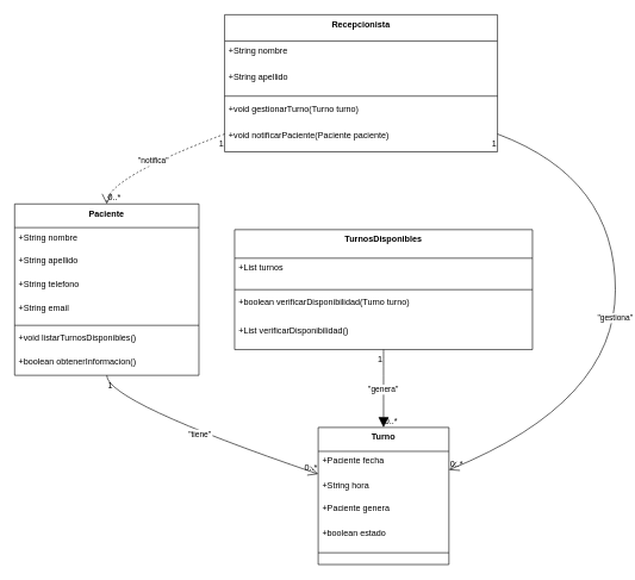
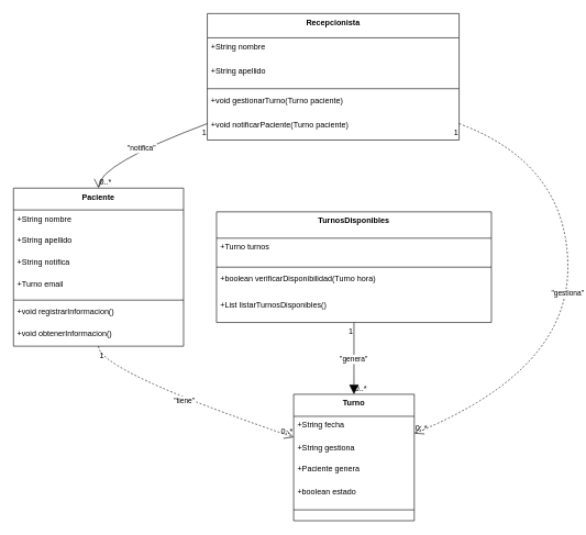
  <mxCell id="0" />
  <mxCell id="1" parent="0" />
  <mxCell id="2" value="Paciente" style="swimlane;fontStyle=1;align=center;verticalAlign=top;childLayout=stackLayout;horizontal=1;startSize=33.143;horizontalStack=0;resizeParent=1;resizeParentMax=0;resizeLast=0;collapsible=0;marginBottom=0;" vertex="1" parent="1"><mxGeometry x="20" y="285" width="258" height="240" as="geometry" /></mxCell>
  <mxCell id="3" value="+String nombre" style="text;strokeColor=none;fillColor=none;align=left;verticalAlign=top;spacingLeft=4;spacingRight=4;overflow=hidden;rotatable=0;points=[[0,0.5],[1,0.5]];portConstraint=eastwest;" vertex="1" parent="2"><mxGeometry y="33" width="258" height="33" as="geometry" /></mxCell>
  <mxCell id="4" value="+String apellido" style="text;strokeColor=none;fillColor=none;align=left;verticalAlign=top;spacingLeft=4;spacingRight=4;overflow=hidden;rotatable=0;points=[[0,0.5],[1,0.5]];portConstraint=eastwest;" vertex="1" parent="2"><mxGeometry y="66" width="258" height="33" as="geometry" /></mxCell>
- <mxCell id="5" value="+String telefono" style="text;strokeColor=none;fillColor=none;align=left;verticalAlign=top;spacingLeft=4;spacingRight=4;overflow=hidden;rotatable=0;points=[[0,0.5],[1,0.5]];portConstraint=eastwest;" vertex="1" parent="2"><mxGeometry y="99" width="258" height="33" as="geometry" /></mxCell>
- <mxCell id="6" value="+String email" style="text;strokeColor=none;fillColor=none;align=left;verticalAlign=top;spacingLeft=4;spacingRight=4;overflow=hidden;rotatable=0;points=[[0,0.5],[1,0.5]];portConstraint=eastwest;" vertex="1" parent="2"><mxGeometry y="133" width="258" height="33" as="geometry" /></mxCell>
+ <mxCell id="5" value="+String notifica" style="text;strokeColor=none;fillColor=none;align=left;verticalAlign=top;spacingLeft=4;spacingRight=4;overflow=hidden;rotatable=0;points=[[0,0.5],[1,0.5]];portConstraint=eastwest;" vertex="1" parent="2"><mxGeometry y="99" width="258" height="33" as="geometry" /></mxCell>
+ <mxCell id="6" value="+Turno email" style="text;strokeColor=none;fillColor=none;align=left;verticalAlign=top;spacingLeft=4;spacingRight=4;overflow=hidden;rotatable=0;points=[[0,0.5],[1,0.5]];portConstraint=eastwest;" vertex="1" parent="2"><mxGeometry y="133" width="258" height="33" as="geometry" /></mxCell>
  <mxCell id="7" style="line;strokeWidth=1;fillColor=none;align=left;verticalAlign=middle;spacingTop=-1;spacingLeft=3;spacingRight=3;rotatable=0;labelPosition=right;points=[];portConstraint=eastwest;strokeColor=inherit;" vertex="1" parent="2"><mxGeometry y="166" width="258" height="8" as="geometry" /></mxCell>
- <mxCell id="8" value="+void listarTurnosDisponibles()" style="text;strokeColor=none;fillColor=none;align=left;verticalAlign=top;spacingLeft=4;spacingRight=4;overflow=hidden;rotatable=0;points=[[0,0.5],[1,0.5]];portConstraint=eastwest;" vertex="1" parent="2"><mxGeometry y="174" width="258" height="33" as="geometry" /></mxCell>
- <mxCell id="9" value="+boolean obtenerInformacion()" style="text;strokeColor=none;fillColor=none;align=left;verticalAlign=top;spacingLeft=4;spacingRight=4;overflow=hidden;rotatable=0;points=[[0,0.5],[1,0.5]];portConstraint=eastwest;" vertex="1" parent="2"><mxGeometry y="207" width="258" height="33" as="geometry" /></mxCell>
+ <mxCell id="8" value="+void registrarInformacion()" style="text;strokeColor=none;fillColor=none;align=left;verticalAlign=top;spacingLeft=4;spacingRight=4;overflow=hidden;rotatable=0;points=[[0,0.5],[1,0.5]];portConstraint=eastwest;" vertex="1" parent="2"><mxGeometry y="174" width="258" height="33" as="geometry" /></mxCell>
+ <mxCell id="9" value="+void obtenerInformacion()" style="text;strokeColor=none;fillColor=none;align=left;verticalAlign=top;spacingLeft=4;spacingRight=4;overflow=hidden;rotatable=0;points=[[0,0.5],[1,0.5]];portConstraint=eastwest;" vertex="1" parent="2"><mxGeometry y="207" width="258" height="33" as="geometry" /></mxCell>
  <mxCell id="10" value="TurnosDisponibles" style="swimlane;fontStyle=1;align=center;verticalAlign=top;childLayout=stackLayout;horizontal=1;startSize=40;horizontalStack=0;resizeParent=1;resizeParentMax=0;resizeLast=0;collapsible=0;marginBottom=0;" vertex="1" parent="1"><mxGeometry x="328" y="321" width="417" height="168" as="geometry" /></mxCell>
- <mxCell id="11" value="+List turnos" style="text;strokeColor=none;fillColor=none;align=left;verticalAlign=top;spacingLeft=4;spacingRight=4;overflow=hidden;rotatable=0;points=[[0,0.5],[1,0.5]];portConstraint=eastwest;" vertex="1" parent="10"><mxGeometry y="40" width="417" height="40" as="geometry" /></mxCell>
+ <mxCell id="11" value="+Turno turnos" style="text;strokeColor=none;fillColor=none;align=left;verticalAlign=top;spacingLeft=4;spacingRight=4;overflow=hidden;rotatable=0;points=[[0,0.5],[1,0.5]];portConstraint=eastwest;" vertex="1" parent="10"><mxGeometry y="40" width="417" height="40" as="geometry" /></mxCell>
  <mxCell id="12" style="line;strokeWidth=1;fillColor=none;align=left;verticalAlign=middle;spacingTop=-1;spacingLeft=3;spacingRight=3;rotatable=0;labelPosition=right;points=[];portConstraint=eastwest;strokeColor=inherit;" vertex="1" parent="10"><mxGeometry y="80" width="417" height="8" as="geometry" /></mxCell>
- <mxCell id="13" value="+boolean verificarDisponibilidad(Turno turno)" style="text;strokeColor=none;fillColor=none;align=left;verticalAlign=top;spacingLeft=4;spacingRight=4;overflow=hidden;rotatable=0;points=[[0,0.5],[1,0.5]];portConstraint=eastwest;" vertex="1" parent="10"><mxGeometry y="88" width="417" height="40" as="geometry" /></mxCell>
- <mxCell id="14" value="+List verificarDisponibilidad()" style="text;strokeColor=none;fillColor=none;align=left;verticalAlign=top;spacingLeft=4;spacingRight=4;overflow=hidden;rotatable=0;points=[[0,0.5],[1,0.5]];portConstraint=eastwest;" vertex="1" parent="10"><mxGeometry y="128" width="417" height="40" as="geometry" /></mxCell>
+ <mxCell id="13" value="+boolean verificarDisponibilidad(Turno hora)" style="text;strokeColor=none;fillColor=none;align=left;verticalAlign=top;spacingLeft=4;spacingRight=4;overflow=hidden;rotatable=0;points=[[0,0.5],[1,0.5]];portConstraint=eastwest;" vertex="1" parent="10"><mxGeometry y="88" width="417" height="40" as="geometry" /></mxCell>
+ <mxCell id="14" value="+List listarTurnosDisponibles()" style="text;strokeColor=none;fillColor=none;align=left;verticalAlign=top;spacingLeft=4;spacingRight=4;overflow=hidden;rotatable=0;points=[[0,0.5],[1,0.5]];portConstraint=eastwest;" vertex="1" parent="10"><mxGeometry y="128" width="417" height="40" as="geometry" /></mxCell>
  <mxCell id="15" value="Recepcionista" style="swimlane;fontStyle=1;align=center;verticalAlign=top;childLayout=stackLayout;horizontal=1;startSize=36.8;horizontalStack=0;resizeParent=1;resizeParentMax=0;resizeLast=0;collapsible=0;marginBottom=0;" vertex="1" parent="1"><mxGeometry x="314" y="20" width="382" height="192" as="geometry" /></mxCell>
  <mxCell id="16" value="+String nombre" style="text;strokeColor=none;fillColor=none;align=left;verticalAlign=top;spacingLeft=4;spacingRight=4;overflow=hidden;rotatable=0;points=[[0,0.5],[1,0.5]];portConstraint=eastwest;" vertex="1" parent="15"><mxGeometry y="37" width="382" height="37" as="geometry" /></mxCell>
  <mxCell id="17" value="+String apellido" style="text;strokeColor=none;fillColor=none;align=left;verticalAlign=top;spacingLeft=4;spacingRight=4;overflow=hidden;rotatable=0;points=[[0,0.5],[1,0.5]];portConstraint=eastwest;" vertex="1" parent="15"><mxGeometry y="74" width="382" height="37" as="geometry" /></mxCell>
  <mxCell id="18" style="line;strokeWidth=1;fillColor=none;align=left;verticalAlign=middle;spacingTop=-1;spacingLeft=3;spacingRight=3;rotatable=0;labelPosition=right;points=[];portConstraint=eastwest;strokeColor=inherit;" vertex="1" parent="15"><mxGeometry y="110" width="382" height="8" as="geometry" /></mxCell>
- <mxCell id="19" value="+void gestionarTurno(Turno turno)" style="text;strokeColor=none;fillColor=none;align=left;verticalAlign=top;spacingLeft=4;spacingRight=4;overflow=hidden;rotatable=0;points=[[0,0.5],[1,0.5]];portConstraint=eastwest;" vertex="1" parent="15"><mxGeometry y="118" width="382" height="37" as="geometry" /></mxCell>
- <mxCell id="20" value="+void notificarPaciente(Paciente paciente)" style="text;strokeColor=none;fillColor=none;align=left;verticalAlign=top;spacingLeft=4;spacingRight=4;overflow=hidden;rotatable=0;points=[[0,0.5],[1,0.5]];portConstraint=eastwest;" vertex="1" parent="15"><mxGeometry y="155" width="382" height="37" as="geometry" /></mxCell>
+ <mxCell id="19" value="+void gestionarTurno(Turno paciente)" style="text;strokeColor=none;fillColor=none;align=left;verticalAlign=top;spacingLeft=4;spacingRight=4;overflow=hidden;rotatable=0;points=[[0,0.5],[1,0.5]];portConstraint=eastwest;" vertex="1" parent="15"><mxGeometry y="118" width="382" height="37" as="geometry" /></mxCell>
+ <mxCell id="20" value="+void notificarPaciente(Turno paciente)" style="text;strokeColor=none;fillColor=none;align=left;verticalAlign=top;spacingLeft=4;spacingRight=4;overflow=hidden;rotatable=0;points=[[0,0.5],[1,0.5]];portConstraint=eastwest;" vertex="1" parent="15"><mxGeometry y="155" width="382" height="37" as="geometry" /></mxCell>
  <mxCell id="21" value="Turno" style="swimlane;fontStyle=1;align=center;verticalAlign=top;childLayout=stackLayout;horizontal=1;startSize=33.455;horizontalStack=0;resizeParent=1;resizeParentMax=0;resizeLast=0;collapsible=0;marginBottom=0;" vertex="1" parent="1"><mxGeometry x="445" y="598" width="183" height="192" as="geometry" /></mxCell>
- <mxCell id="22" value="+Paciente fecha" style="text;strokeColor=none;fillColor=none;align=left;verticalAlign=top;spacingLeft=4;spacingRight=4;overflow=hidden;rotatable=0;points=[[0,0.5],[1,0.5]];portConstraint=eastwest;" vertex="1" parent="21"><mxGeometry y="33" width="183" height="33" as="geometry" /></mxCell>
- <mxCell id="23" value="+String hora" style="text;strokeColor=none;fillColor=none;align=left;verticalAlign=top;spacingLeft=4;spacingRight=4;overflow=hidden;rotatable=0;points=[[0,0.5],[1,0.5]];portConstraint=eastwest;" vertex="1" parent="21"><mxGeometry y="67" width="183" height="33" as="geometry" /></mxCell>
+ <mxCell id="22" value="+String fecha" style="text;strokeColor=none;fillColor=none;align=left;verticalAlign=top;spacingLeft=4;spacingRight=4;overflow=hidden;rotatable=0;points=[[0,0.5],[1,0.5]];portConstraint=eastwest;" vertex="1" parent="21"><mxGeometry y="33" width="183" height="33" as="geometry" /></mxCell>
+ <mxCell id="23" value="+String gestiona" style="text;strokeColor=none;fillColor=none;align=left;verticalAlign=top;spacingLeft=4;spacingRight=4;overflow=hidden;rotatable=0;points=[[0,0.5],[1,0.5]];portConstraint=eastwest;" vertex="1" parent="21"><mxGeometry y="67" width="183" height="33" as="geometry" /></mxCell>
  <mxCell id="24" value="+Paciente genera" style="text;strokeColor=none;fillColor=none;align=left;verticalAlign=top;spacingLeft=4;spacingRight=4;overflow=hidden;rotatable=0;points=[[0,0.5],[1,0.5]];portConstraint=eastwest;" vertex="1" parent="21"><mxGeometry y="100" width="183" height="33" as="geometry" /></mxCell>
  <mxCell id="25" value="+boolean estado" style="text;strokeColor=none;fillColor=none;align=left;verticalAlign=top;spacingLeft=4;spacingRight=4;overflow=hidden;rotatable=0;points=[[0,0.5],[1,0.5]];portConstraint=eastwest;" vertex="1" parent="21"><mxGeometry y="134" width="183" height="33" as="geometry" /></mxCell>
  <mxCell id="26" style="line;strokeWidth=1;fillColor=none;align=left;verticalAlign=middle;spacingTop=-1;spacingLeft=3;spacingRight=3;rotatable=0;labelPosition=right;points=[];portConstraint=eastwest;strokeColor=inherit;" vertex="1" parent="21"><mxGeometry y="167" width="183" height="17" as="geometry" /></mxCell>
- <mxCell id="27" value="&quot;tiene&quot;" style="curved=1;startArrow=none;endArrow=open;endSize=12;exitX=0.5;exitY=1;entryX=0;entryY=0.34;" edge="1" parent="1" source="2" target="21"><mxGeometry relative="1" as="geometry"><Array as="points"><mxPoint x="149" y="562" /></Array></mxGeometry></mxCell>
+ <mxCell id="27" value="&quot;tiene&quot;" style="curved=1;startArrow=none;endArrow=open;endSize=12;exitX=0.5;exitY=1;entryX=0;entryY=0.34;dashed=1;" edge="1" parent="1" source="2" target="21"><mxGeometry relative="1" as="geometry"><Array as="points"><mxPoint x="149" y="562" /></Array></mxGeometry></mxCell>
  <mxCell id="28" value="1" style="edgeLabel;resizable=0;labelBackgroundColor=none;fontSize=12;align=left;verticalAlign=top;" vertex="1" parent="27"><mxGeometry x="-1" relative="1" as="geometry" /></mxCell>
  <mxCell id="29" value="0..*" style="edgeLabel;resizable=0;labelBackgroundColor=none;fontSize=12;align=right;verticalAlign=bottom;" vertex="1" parent="27"><mxGeometry x="1" relative="1" as="geometry" /></mxCell>
  <mxCell id="30" value="&quot;genera&quot;" style="curved=1;startArrow=none;endArrow=block;endSize=12;exitX=0.5;exitY=1;entryX=0.5;entryY=0;" edge="1" parent="1" source="10" target="21"><mxGeometry relative="1" as="geometry"><Array as="points" /></mxGeometry></mxCell>
  <mxCell id="31" value="1" style="edgeLabel;resizable=0;labelBackgroundColor=none;fontSize=12;align=right;verticalAlign=top;" vertex="1" parent="30"><mxGeometry x="-1" relative="1" as="geometry" /></mxCell>
  <mxCell id="32" value="0..*" style="edgeLabel;resizable=0;labelBackgroundColor=none;fontSize=12;align=left;verticalAlign=bottom;" vertex="1" parent="30"><mxGeometry x="1" relative="1" as="geometry" /></mxCell>
- <mxCell id="33" value="&quot;gestiona&quot;" style="curved=1;startArrow=none;endArrow=open;endSize=12;exitX=1;exitY=0.87;entryX=1;entryY=0.31;" edge="1" parent="1" source="15" target="21"><mxGeometry relative="1" as="geometry"><Array as="points"><mxPoint x="861" y="249" /><mxPoint x="861" y="562" /></Array></mxGeometry></mxCell>
+ <mxCell id="33" value="&quot;gestiona&quot;" style="curved=1;startArrow=none;endArrow=open;endSize=12;exitX=1;exitY=0.87;entryX=1;entryY=0.31;dashed=1;" edge="1" parent="1" source="15" target="21"><mxGeometry relative="1" as="geometry"><Array as="points"><mxPoint x="861" y="249" /><mxPoint x="861" y="562" /></Array></mxGeometry></mxCell>
  <mxCell id="34" value="1" style="edgeLabel;resizable=0;labelBackgroundColor=none;fontSize=12;align=right;verticalAlign=top;" vertex="1" parent="33"><mxGeometry x="-1" relative="1" as="geometry" /></mxCell>
  <mxCell id="35" value="0..*" style="edgeLabel;resizable=0;labelBackgroundColor=none;fontSize=12;align=left;verticalAlign=bottom;" vertex="1" parent="33"><mxGeometry x="1" relative="1" as="geometry" /></mxCell>
- <mxCell id="36" value="&quot;notifica&quot;" style="curved=1;startArrow=none;endArrow=open;endSize=12;exitX=0;exitY=0.87;entryX=0.5;entryY=0;dashed=1;" edge="1" parent="1" source="15" target="2"><mxGeometry relative="1" as="geometry"><Array as="points"><mxPoint x="149" y="249" /></Array></mxGeometry></mxCell>
+ <mxCell id="36" value="&quot;notifica&quot;" style="curved=1;startArrow=none;endArrow=open;endSize=12;exitX=0;exitY=0.87;entryX=0.5;entryY=0;" edge="1" parent="1" source="15" target="2"><mxGeometry relative="1" as="geometry"><Array as="points"><mxPoint x="149" y="249" /></Array></mxGeometry></mxCell>
  <mxCell id="37" value="1" style="edgeLabel;resizable=0;labelBackgroundColor=none;fontSize=12;align=right;verticalAlign=top;" vertex="1" parent="36"><mxGeometry x="-1" relative="1" as="geometry" /></mxCell>
  <mxCell id="38" value="0..*" style="edgeLabel;resizable=0;labelBackgroundColor=none;fontSize=12;align=left;verticalAlign=bottom;" vertex="1" parent="36"><mxGeometry x="1" relative="1" as="geometry" /></mxCell>
